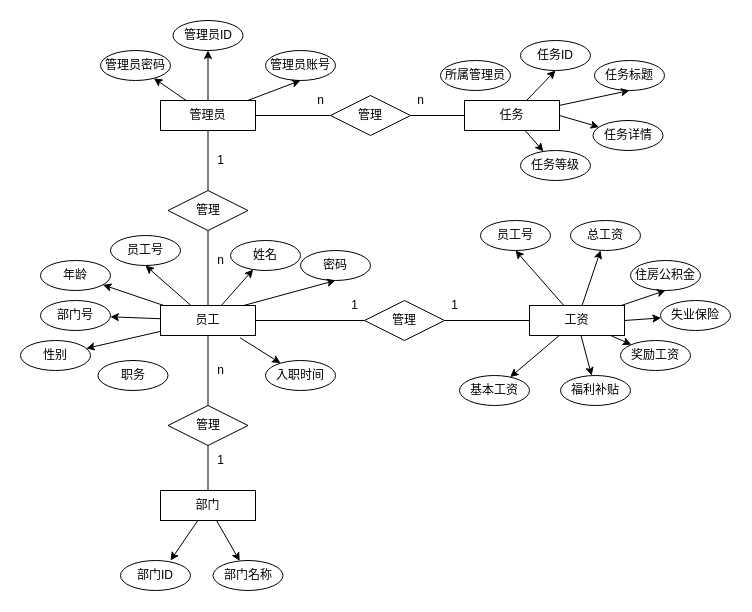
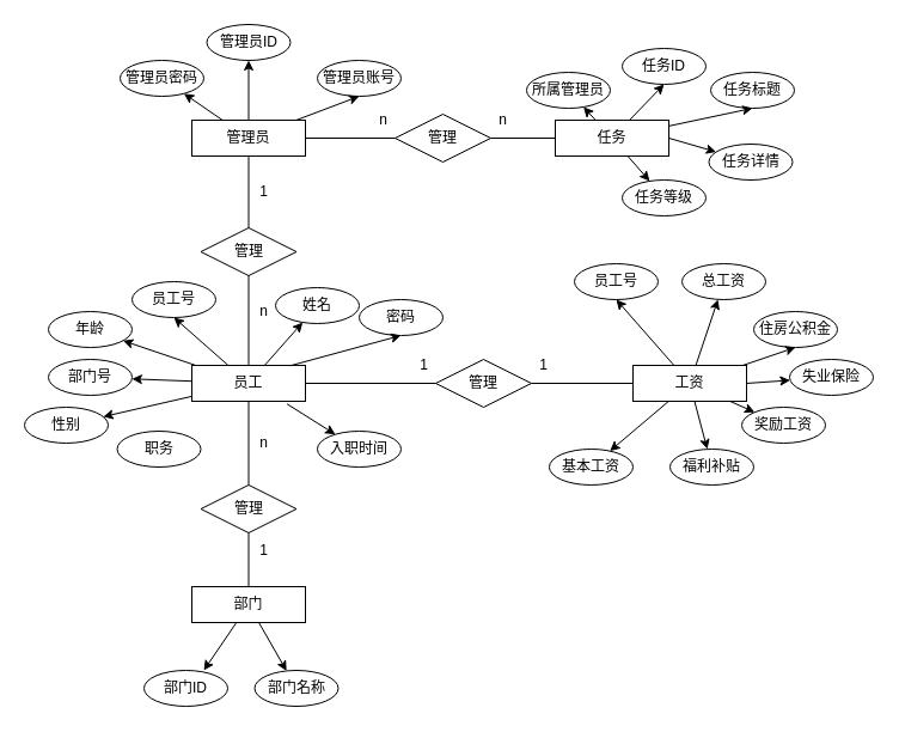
  <mxCell id="0" />
  <mxCell id="1" parent="0" />
  <mxCell id="2" value="员工" style="rounded=0;whiteSpace=wrap;html=1;" vertex="1" parent="1"><mxGeometry y="305" width="95" height="30" as="geometry" x="160" /></mxCell>
  <mxCell id="3" value="部门号" style="ellipse;whiteSpace=wrap;html=1;rounded=0;" vertex="1" parent="1"><mxGeometry x="40" y="300" width="70" height="30" as="geometry" /></mxCell>
  <mxCell id="4" value="密码" style="ellipse;whiteSpace=wrap;html=1;rounded=0;" vertex="1" parent="1"><mxGeometry x="300" y="250" width="70" height="30" as="geometry" /></mxCell>
  <mxCell id="5" value="年龄" style="ellipse;whiteSpace=wrap;html=1;rounded=0;" vertex="1" parent="1"><mxGeometry x="40" y="260" width="70" height="30" as="geometry" /></mxCell>
  <mxCell id="6" value="性别" style="ellipse;whiteSpace=wrap;html=1;rounded=0;" vertex="1" parent="1"><mxGeometry x="20" y="340" width="70" height="30" as="geometry" /></mxCell>
  <mxCell id="7" value="员工号" style="ellipse;whiteSpace=wrap;html=1;rounded=0;" vertex="1" parent="1"><mxGeometry x="110" y="235" width="70" height="30" as="geometry" /></mxCell>
  <mxCell id="8" value="入职时间" style="ellipse;whiteSpace=wrap;html=1;rounded=0;" vertex="1" parent="1"><mxGeometry x="265" y="360" width="70" height="30" as="geometry" /></mxCell>
  <mxCell id="9" value="姓名" style="ellipse;whiteSpace=wrap;html=1;rounded=0;" vertex="1" parent="1"><mxGeometry x="230" y="240" width="70" height="30" as="geometry" /></mxCell>
  <mxCell id="10" value="职务" style="ellipse;whiteSpace=wrap;html=1;rounded=0;" vertex="1" parent="1"><mxGeometry x="97.5" y="360" width="70" height="30" as="geometry" /></mxCell>
  <mxCell id="11" value="" style="endArrow=classic;html=1;rounded=0;entryX=0.5;entryY=1;entryDx=0;entryDy=0;" edge="1" parent="1" source="2" target="7"><mxGeometry width="50" height="50" relative="1" as="geometry"><mxPoint x="200" y="375" as="sourcePoint" /><mxPoint x="250" y="325" as="targetPoint" /></mxGeometry></mxCell>
  <mxCell id="12" value="" style="endArrow=classic;html=1;rounded=0;exitX=0.838;exitY=1.075;exitDx=0;exitDy=0;exitPerimeter=0;" edge="1" parent="1" source="2" target="8"><mxGeometry width="50" height="50" relative="1" as="geometry"><mxPoint x="224" y="415" as="sourcePoint" /><mxPoint x="274" y="365" as="targetPoint" /></mxGeometry></mxCell>
  <mxCell id="13" value="" style="endArrow=classic;html=1;rounded=0;" edge="1" parent="1" source="2" target="6"><mxGeometry width="50" height="50" relative="1" as="geometry"><mxPoint x="240" y="425" as="sourcePoint" /><mxPoint x="290" y="375" as="targetPoint" /></mxGeometry></mxCell>
  <mxCell id="14" value="" style="endArrow=classic;html=1;rounded=0;" edge="1" parent="1" source="2" target="9"><mxGeometry width="50" height="50" relative="1" as="geometry"><mxPoint x="199" y="295" as="sourcePoint" /><mxPoint x="249" y="245" as="targetPoint" /></mxGeometry></mxCell>
  <mxCell id="15" value="" style="endArrow=classic;html=1;rounded=0;" edge="1" parent="1" source="2" target="3"><mxGeometry width="50" height="50" relative="1" as="geometry"><mxPoint x="180" y="295" as="sourcePoint" /><mxPoint x="230" y="245" as="targetPoint" /></mxGeometry></mxCell>
  <mxCell id="16" value="" style="endArrow=classic;html=1;rounded=0;entryX=0.5;entryY=1;entryDx=0;entryDy=0;exitX=0.867;exitY=0.008;exitDx=0;exitDy=0;exitPerimeter=0;" edge="1" parent="1" source="2" target="4"><mxGeometry width="50" height="50" relative="1" as="geometry"><mxPoint x="260" y="300" as="sourcePoint" /><mxPoint x="340" y="295" as="targetPoint" /><Array as="points" /></mxGeometry></mxCell>
  <mxCell id="17" value="" style="endArrow=classic;html=1;rounded=0;" edge="1" parent="1" source="2" target="5"><mxGeometry width="50" height="50" relative="1" as="geometry"><mxPoint x="199" y="305" as="sourcePoint" /><mxPoint x="249" y="255" as="targetPoint" /></mxGeometry></mxCell>
  <mxCell id="18" value="任务" style="rounded=0;whiteSpace=wrap;html=1;" vertex="1" parent="1"><mxGeometry x="464" y="100" width="95" height="30" as="geometry" /></mxCell>
  <mxCell id="19" value="任务标题" style="ellipse;whiteSpace=wrap;html=1;rounded=0;" vertex="1" parent="1"><mxGeometry x="594" y="60" width="70" height="30" as="geometry" /></mxCell>
  <mxCell id="20" value="任务ID" style="ellipse;whiteSpace=wrap;html=1;rounded=0;" vertex="1" parent="1"><mxGeometry x="520" y="40" width="70" height="30" as="geometry" /></mxCell>
  <mxCell id="21" value="任务详情" style="ellipse;whiteSpace=wrap;html=1;rounded=0;" vertex="1" parent="1"><mxGeometry x="592.5" y="120" width="70" height="30" as="geometry" /></mxCell>
  <mxCell id="22" value="任务等级" style="ellipse;whiteSpace=wrap;html=1;rounded=0;" vertex="1" parent="1"><mxGeometry x="520" y="150" width="70" height="30" as="geometry" /></mxCell>
  <mxCell id="23" value="所属管理员" style="ellipse;whiteSpace=wrap;html=1;rounded=0;" vertex="1" parent="1"><mxGeometry x="440" y="60" width="70" height="30" as="geometry" /></mxCell>
  <mxCell id="24" value="" style="endArrow=classic;html=1;rounded=0;entryX=0.5;entryY=1;entryDx=0;entryDy=0;" edge="1" parent="1" source="18" target="20"><mxGeometry width="50" height="50" relative="1" as="geometry"><mxPoint x="504" y="170" as="sourcePoint" /><mxPoint x="554" y="120" as="targetPoint" /></mxGeometry></mxCell>
+ <mxCell id="25" value="" style="endArrow=classic;html=1;rounded=0;" edge="1" parent="1" source="18" target="23"><mxGeometry width="50" height="50" relative="1" as="geometry"><mxPoint x="504" y="170" as="sourcePoint" /><mxPoint x="554" y="120" as="targetPoint" /></mxGeometry></mxCell>
  <mxCell id="26" value="" style="endArrow=classic;html=1;rounded=0;exitX=1;exitY=0.5;exitDx=0;exitDy=0;" edge="1" parent="1" source="18" target="21"><mxGeometry width="50" height="50" relative="1" as="geometry"><mxPoint x="528" y="210" as="sourcePoint" /><mxPoint x="578" y="160" as="targetPoint" /></mxGeometry></mxCell>
  <mxCell id="27" value="" style="endArrow=classic;html=1;rounded=0;" edge="1" parent="1" source="18" target="22"><mxGeometry width="50" height="50" relative="1" as="geometry"><mxPoint x="503" y="90" as="sourcePoint" /><mxPoint x="553" y="40" as="targetPoint" /></mxGeometry></mxCell>
  <mxCell id="28" value="" style="endArrow=classic;html=1;rounded=0;entryX=0.5;entryY=1;entryDx=0;entryDy=0;" edge="1" parent="1" source="18" target="19"><mxGeometry width="50" height="50" relative="1" as="geometry"><mxPoint x="594" y="140" as="sourcePoint" /><mxPoint x="644" y="90" as="targetPoint" /><Array as="points" /></mxGeometry></mxCell>
  <mxCell id="29" value="工资" style="rounded=0;whiteSpace=wrap;html=1;" vertex="1" parent="1"><mxGeometry x="529" y="305" width="95" height="30" as="geometry" /></mxCell>
  <mxCell id="30" value="基本工资" style="ellipse;whiteSpace=wrap;html=1;rounded=0;" vertex="1" parent="1"><mxGeometry x="459" y="375" width="70" height="30" as="geometry" /></mxCell>
  <mxCell id="31" value="住房公积金" style="ellipse;whiteSpace=wrap;html=1;rounded=0;" vertex="1" parent="1"><mxGeometry x="630" y="260" width="70" height="30" as="geometry" /></mxCell>
  <mxCell id="32" value="福利补贴" style="ellipse;whiteSpace=wrap;html=1;rounded=0;" vertex="1" parent="1"><mxGeometry x="560" y="375" width="70" height="30" as="geometry" /></mxCell>
  <mxCell id="33" value="员工号" style="ellipse;whiteSpace=wrap;html=1;rounded=0;" vertex="1" parent="1"><mxGeometry x="480" y="220" width="70" height="30" as="geometry" /></mxCell>
  <mxCell id="34" value="失业保险" style="ellipse;whiteSpace=wrap;html=1;rounded=0;" vertex="1" parent="1"><mxGeometry x="660" y="300" width="70" height="30" as="geometry" /></mxCell>
  <mxCell id="35" value="总工资" style="ellipse;whiteSpace=wrap;html=1;rounded=0;" vertex="1" parent="1"><mxGeometry x="570" y="220" width="70" height="30" as="geometry" /></mxCell>
  <mxCell id="36" value="奖励工资" style="ellipse;whiteSpace=wrap;html=1;rounded=0;" vertex="1" parent="1"><mxGeometry x="620" y="340" width="70" height="30" as="geometry" /></mxCell>
  <mxCell id="37" value="" style="endArrow=classic;html=1;rounded=0;entryX=0.5;entryY=1;entryDx=0;entryDy=0;" edge="1" parent="1" source="29" target="33"><mxGeometry width="50" height="50" relative="1" as="geometry"><mxPoint x="569" y="370" as="sourcePoint" /><mxPoint x="619" y="320" as="targetPoint" /></mxGeometry></mxCell>
  <mxCell id="38" value="" style="endArrow=classic;html=1;rounded=0;" edge="1" parent="1" source="29" target="36"><mxGeometry width="50" height="50" relative="1" as="geometry"><mxPoint x="569" y="370" as="sourcePoint" /><mxPoint x="619" y="320" as="targetPoint" /></mxGeometry></mxCell>
  <mxCell id="39" value="" style="endArrow=classic;html=1;rounded=0;exitX=1;exitY=0.5;exitDx=0;exitDy=0;" edge="1" parent="1" source="29" target="34"><mxGeometry width="50" height="50" relative="1" as="geometry"><mxPoint x="593" y="410" as="sourcePoint" /><mxPoint x="643" y="360" as="targetPoint" /></mxGeometry></mxCell>
  <mxCell id="40" value="" style="endArrow=classic;html=1;rounded=0;" edge="1" parent="1" source="29" target="32"><mxGeometry width="50" height="50" relative="1" as="geometry"><mxPoint x="609" y="420" as="sourcePoint" /><mxPoint x="659" y="370" as="targetPoint" /></mxGeometry></mxCell>
  <mxCell id="41" value="" style="endArrow=classic;html=1;rounded=0;" edge="1" parent="1" source="29" target="35"><mxGeometry width="50" height="50" relative="1" as="geometry"><mxPoint x="568" y="290" as="sourcePoint" /><mxPoint x="618" y="240" as="targetPoint" /></mxGeometry></mxCell>
  <mxCell id="42" value="" style="endArrow=classic;html=1;rounded=0;" edge="1" parent="1" source="29" target="30"><mxGeometry width="50" height="50" relative="1" as="geometry"><mxPoint x="549" y="290" as="sourcePoint" /><mxPoint x="599" y="240" as="targetPoint" /></mxGeometry></mxCell>
  <mxCell id="43" value="" style="endArrow=classic;html=1;rounded=0;entryX=0.5;entryY=1;entryDx=0;entryDy=0;" edge="1" parent="1" source="29" target="31"><mxGeometry width="50" height="50" relative="1" as="geometry"><mxPoint x="659" y="340" as="sourcePoint" /><mxPoint x="709" y="290" as="targetPoint" /><Array as="points" /></mxGeometry></mxCell>
  <mxCell id="44" value="部门" style="rounded=0;whiteSpace=wrap;html=1;" vertex="1" parent="1"><mxGeometry y="490" width="95" height="30" as="geometry" x="160" /></mxCell>
  <mxCell id="45" value="部门ID" style="ellipse;whiteSpace=wrap;html=1;rounded=0;" vertex="1" parent="1"><mxGeometry x="120" y="560" width="70" height="30" as="geometry" /></mxCell>
  <mxCell id="46" value="部门名称" style="ellipse;whiteSpace=wrap;html=1;rounded=0;" vertex="1" parent="1"><mxGeometry x="212.5" y="560" width="70" height="30" as="geometry" /></mxCell>
  <mxCell id="47" value="" style="endArrow=classic;html=1;rounded=0;" edge="1" parent="1" source="44"><mxGeometry width="50" height="50" relative="1" as="geometry"><mxPoint x="202.5" y="570" as="sourcePoint" /><mxPoint x="170" y="560" as="targetPoint" /></mxGeometry></mxCell>
  <mxCell id="48" value="" style="endArrow=classic;html=1;rounded=0;" edge="1" parent="1" source="44" target="46"><mxGeometry width="50" height="50" relative="1" as="geometry"><mxPoint x="202.5" y="570" as="sourcePoint" /><mxPoint x="252.5" y="520" as="targetPoint" /></mxGeometry></mxCell>
  <mxCell id="49" value="管理员" style="rounded=0;whiteSpace=wrap;html=1;" vertex="1" parent="1"><mxGeometry y="100" width="95" height="30" as="geometry" x="160" /></mxCell>
  <mxCell id="50" value="管理员账号" style="ellipse;whiteSpace=wrap;html=1;rounded=0;" vertex="1" parent="1"><mxGeometry x="265" y="50" width="70" height="30" as="geometry" /></mxCell>
  <mxCell id="51" value="管理员ID" style="ellipse;whiteSpace=wrap;html=1;rounded=0;" vertex="1" parent="1"><mxGeometry x="172.5" y="20" width="70" height="30" as="geometry" /></mxCell>
  <mxCell id="52" value="管理员密码" style="ellipse;whiteSpace=wrap;html=1;rounded=0;" vertex="1" parent="1"><mxGeometry x="100" y="50" width="70" height="30" as="geometry" /></mxCell>
  <mxCell id="53" value="" style="endArrow=classic;html=1;rounded=0;entryX=0.5;entryY=1;entryDx=0;entryDy=0;" edge="1" parent="1" source="49" target="51"><mxGeometry width="50" height="50" relative="1" as="geometry"><mxPoint x="210" y="170" as="sourcePoint" /><mxPoint x="260" y="120" as="targetPoint" /></mxGeometry></mxCell>
  <mxCell id="54" value="" style="endArrow=classic;html=1;rounded=0;" edge="1" parent="1" source="49" target="52"><mxGeometry width="50" height="50" relative="1" as="geometry"><mxPoint x="209" y="90" as="sourcePoint" /><mxPoint x="259" y="40" as="targetPoint" /></mxGeometry></mxCell>
  <mxCell id="55" value="" style="endArrow=classic;html=1;rounded=0;entryX=0.5;entryY=1;entryDx=0;entryDy=0;" edge="1" parent="1" source="49" target="50"><mxGeometry width="50" height="50" relative="1" as="geometry"><mxPoint x="300" y="140" as="sourcePoint" /><mxPoint x="350" y="90" as="targetPoint" /><Array as="points" /></mxGeometry></mxCell>
  <mxCell id="56" value="管理" style="rhombus;whiteSpace=wrap;html=1;" vertex="1" parent="1"><mxGeometry x="330" y="95" width="80" height="40" as="geometry" /></mxCell>
  <mxCell id="57" value="" style="endArrow=none;html=1;rounded=0;exitX=1;exitY=0.5;exitDx=0;exitDy=0;" edge="1" parent="1" source="56" target="18"><mxGeometry width="50" height="50" relative="1" as="geometry"><mxPoint x="510" y="80" as="sourcePoint" /><mxPoint x="560" y="30" as="targetPoint" /></mxGeometry></mxCell>
  <mxCell id="58" value="" style="endArrow=none;html=1;rounded=0;entryX=1;entryY=0.5;entryDx=0;entryDy=0;exitX=0;exitY=0.5;exitDx=0;exitDy=0;" edge="1" parent="1" source="56" target="49"><mxGeometry width="50" height="50" relative="1" as="geometry"><mxPoint x="510" y="80" as="sourcePoint" /><mxPoint x="560" y="30" as="targetPoint" /></mxGeometry></mxCell>
  <mxCell id="59" value="n" style="text;html=1;align=center;verticalAlign=middle;resizable=0;points=[];autosize=1;strokeColor=none;fillColor=none;" vertex="1" parent="1"><mxGeometry x="310" y="90" width="20" height="20" as="geometry" /></mxCell>
  <mxCell id="60" value="n" style="text;html=1;align=center;verticalAlign=middle;resizable=0;points=[];autosize=1;strokeColor=none;fillColor=none;" vertex="1" parent="1"><mxGeometry x="410" y="90" width="20" height="20" as="geometry" /></mxCell>
  <mxCell id="61" value="管理" style="rhombus;whiteSpace=wrap;html=1;" vertex="1" parent="1"><mxGeometry x="167.5" y="405" width="80" height="40" as="geometry" /></mxCell>
  <mxCell id="62" value="" style="endArrow=none;html=1;rounded=0;entryX=0.5;entryY=1;entryDx=0;entryDy=0;exitX=0.5;exitY=0;exitDx=0;exitDy=0;" edge="1" parent="1" source="61" target="2"><mxGeometry width="50" height="50" relative="1" as="geometry"><mxPoint x="510" y="490" as="sourcePoint" /><mxPoint x="560" y="440" as="targetPoint" /></mxGeometry></mxCell>
  <mxCell id="63" value="" style="endArrow=none;html=1;rounded=0;entryX=0.5;entryY=1;entryDx=0;entryDy=0;exitX=0.5;exitY=0;exitDx=0;exitDy=0;" edge="1" parent="1" source="44" target="61"><mxGeometry width="50" height="50" relative="1" as="geometry"><mxPoint x="510" y="490" as="sourcePoint" /><mxPoint x="560" y="440" as="targetPoint" /></mxGeometry></mxCell>
  <mxCell id="64" value="1" style="text;html=1;align=center;verticalAlign=middle;resizable=0;points=[];autosize=1;strokeColor=none;fillColor=none;" vertex="1" parent="1"><mxGeometry x="210" y="450" width="20" height="20" as="geometry" /></mxCell>
  <mxCell id="65" value="n" style="text;html=1;align=center;verticalAlign=middle;resizable=0;points=[];autosize=1;strokeColor=none;fillColor=none;" vertex="1" parent="1"><mxGeometry x="210" y="360" width="20" height="20" as="geometry" /></mxCell>
  <mxCell id="66" value="管理" style="rhombus;whiteSpace=wrap;html=1;" vertex="1" parent="1"><mxGeometry x="167.5" y="190" width="80" height="40" as="geometry" /></mxCell>
  <mxCell id="67" value="n" style="text;html=1;align=center;verticalAlign=middle;resizable=0;points=[];autosize=1;strokeColor=none;fillColor=none;" vertex="1" parent="1"><mxGeometry x="210" y="250" width="20" height="20" as="geometry" /></mxCell>
  <mxCell id="68" value="" style="endArrow=none;html=1;rounded=0;exitX=0.5;exitY=0;exitDx=0;exitDy=0;entryX=0.5;entryY=1;entryDx=0;entryDy=0;" edge="1" parent="1" source="2" target="66"><mxGeometry width="50" height="50" relative="1" as="geometry"><mxPoint x="510" y="260" as="sourcePoint" /><mxPoint x="560" y="210" as="targetPoint" /></mxGeometry></mxCell>
  <mxCell id="69" value="" style="endArrow=none;html=1;rounded=0;exitX=0.5;exitY=0;exitDx=0;exitDy=0;entryX=0.5;entryY=1;entryDx=0;entryDy=0;" edge="1" parent="1" source="66" target="49"><mxGeometry width="50" height="50" relative="1" as="geometry"><mxPoint x="510" y="260" as="sourcePoint" /><mxPoint x="560" y="210" as="targetPoint" /></mxGeometry></mxCell>
  <mxCell id="70" value="1" style="text;html=1;align=center;verticalAlign=middle;resizable=0;points=[];autosize=1;strokeColor=none;fillColor=none;" vertex="1" parent="1"><mxGeometry x="210" y="150" width="20" height="20" as="geometry" /></mxCell>
  <mxCell id="71" value="管理" style="rhombus;whiteSpace=wrap;html=1;" vertex="1" parent="1"><mxGeometry x="364" y="300" width="80" height="40" as="geometry" /></mxCell>
  <mxCell id="72" value="1" style="text;html=1;align=center;verticalAlign=middle;resizable=0;points=[];autosize=1;strokeColor=none;fillColor=none;" vertex="1" parent="1"><mxGeometry x="344" y="295" width="20" height="20" as="geometry" /></mxCell>
  <mxCell id="73" value="1" style="text;html=1;align=center;verticalAlign=middle;resizable=0;points=[];autosize=1;strokeColor=none;fillColor=none;" vertex="1" parent="1"><mxGeometry x="444" y="295" width="20" height="20" as="geometry" /></mxCell>
  <mxCell id="74" value="" style="endArrow=none;html=1;rounded=0;entryX=0;entryY=0.5;entryDx=0;entryDy=0;" edge="1" parent="1" source="71" target="29"><mxGeometry width="50" height="50" relative="1" as="geometry"><mxPoint x="510" y="370" as="sourcePoint" /><mxPoint x="560" y="320" as="targetPoint" /></mxGeometry></mxCell>
  <mxCell id="75" value="" style="endArrow=none;html=1;rounded=0;exitX=1;exitY=0.5;exitDx=0;exitDy=0;" edge="1" parent="1" source="2" target="71"><mxGeometry width="50" height="50" relative="1" as="geometry"><mxPoint x="510" y="370" as="sourcePoint" /><mxPoint x="560" y="320" as="targetPoint" /></mxGeometry></mxCell>
